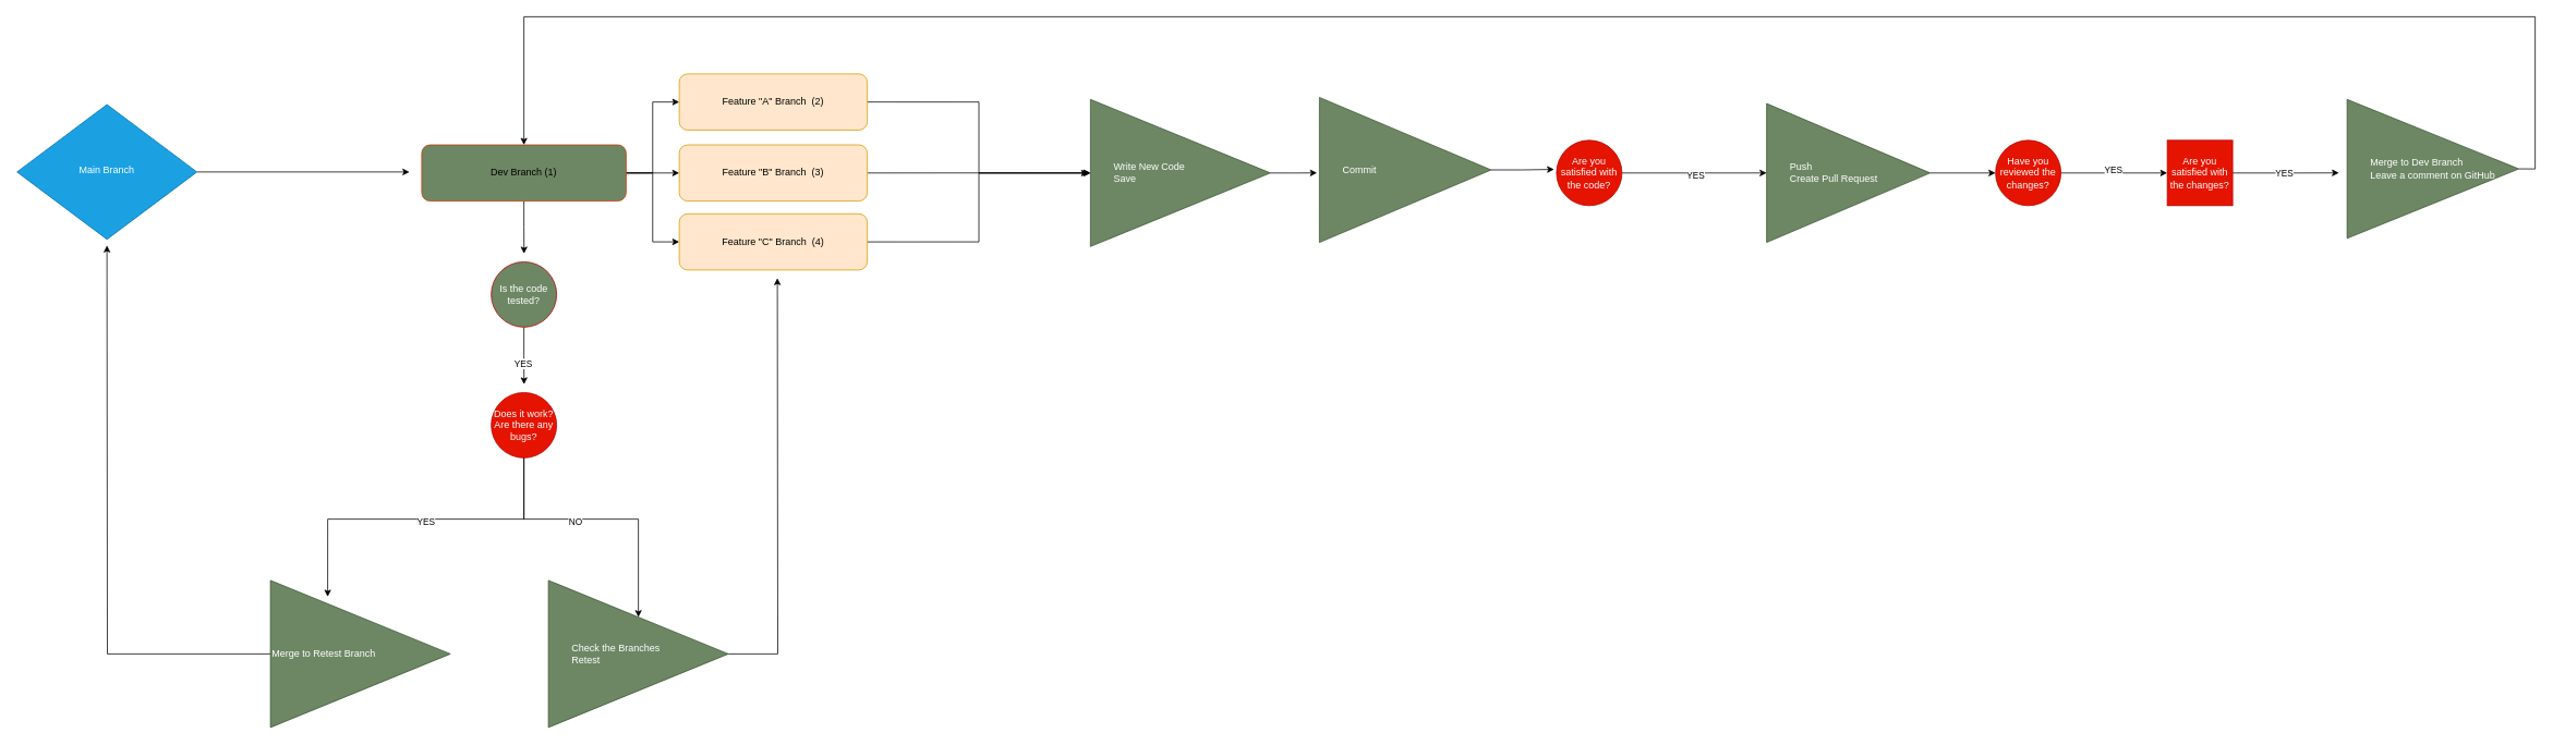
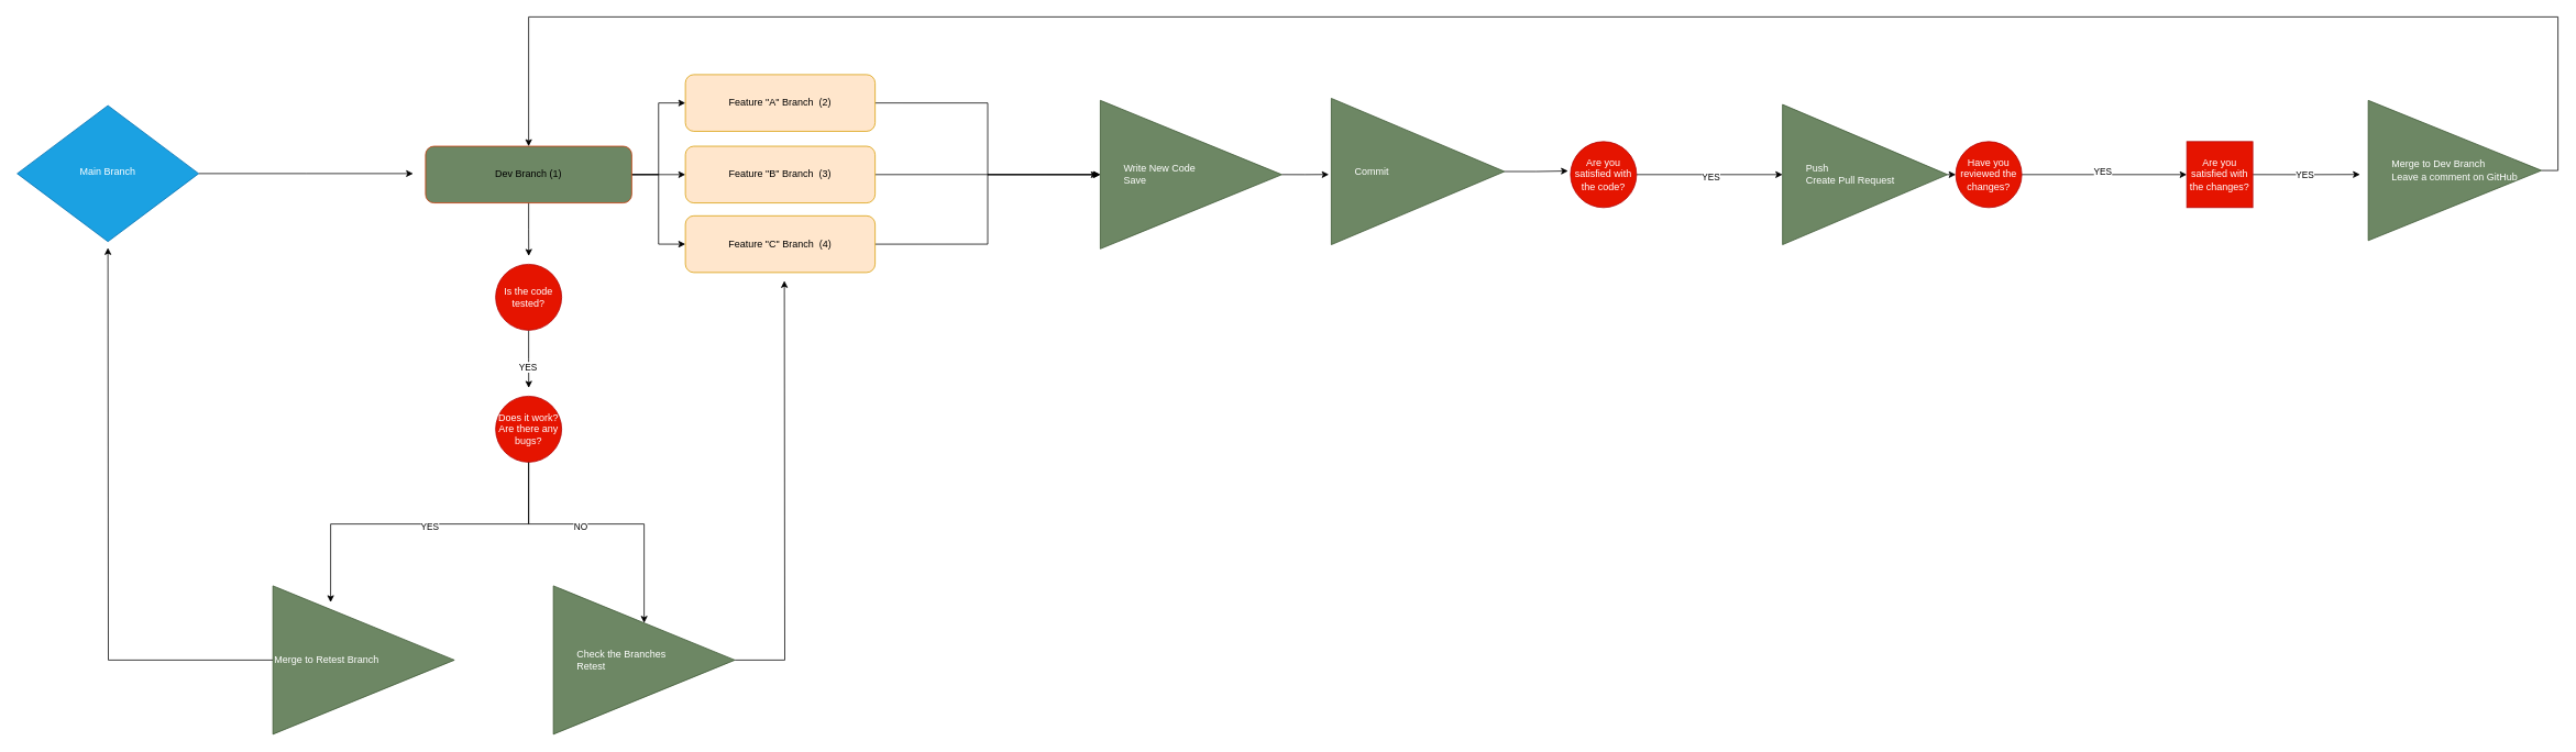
  <mxCell id="0" />
  <mxCell id="1" parent="0" />
  <mxCell id="2" style="edgeStyle=orthogonalEdgeStyle;rounded=0;orthogonalLoop=1;jettySize=auto;html=1;exitX=1;exitY=0.5;exitDx=0;exitDy=0;" edge="1" parent="1" source="3"><mxGeometry relative="1" as="geometry"><mxPoint x="500" y="210" as="targetPoint" /></mxGeometry></mxCell>
  <mxCell id="3" value="Main Branch" style="rhombus;whiteSpace=wrap;html=1;shadow=0;fontFamily=Helvetica;fontSize=12;align=center;strokeWidth=1;spacing=6;spacingTop=-4;fillColor=#1ba1e2;strokeColor=#006EAF;fontColor=#ffffff;" parent="1" vertex="1"><mxGeometry x="20" y="127.5" width="220" height="165" as="geometry" /></mxCell>
  <mxCell id="4" style="edgeStyle=orthogonalEdgeStyle;rounded=0;orthogonalLoop=1;jettySize=auto;html=1;exitX=1;exitY=0.5;exitDx=0;exitDy=0;entryX=0;entryY=0.5;entryDx=0;entryDy=0;" edge="1" parent="1" source="8" target="18"><mxGeometry relative="1" as="geometry" /></mxCell>
  <mxCell id="5" style="edgeStyle=orthogonalEdgeStyle;rounded=0;orthogonalLoop=1;jettySize=auto;html=1;exitX=1;exitY=0.5;exitDx=0;exitDy=0;entryX=0;entryY=0.5;entryDx=0;entryDy=0;" edge="1" parent="1" source="8" target="20"><mxGeometry relative="1" as="geometry" /></mxCell>
  <mxCell id="6" style="edgeStyle=orthogonalEdgeStyle;rounded=0;orthogonalLoop=1;jettySize=auto;html=1;exitX=1;exitY=0.5;exitDx=0;exitDy=0;entryX=0;entryY=0.5;entryDx=0;entryDy=0;" edge="1" parent="1" source="8" target="10"><mxGeometry relative="1" as="geometry" /></mxCell>
  <mxCell id="7" style="edgeStyle=orthogonalEdgeStyle;rounded=0;orthogonalLoop=1;jettySize=auto;html=1;exitX=0.5;exitY=1;exitDx=0;exitDy=0;" edge="1" parent="1" source="8"><mxGeometry relative="1" as="geometry"><mxPoint x="640.143" y="310" as="targetPoint" /></mxGeometry></mxCell>
  <mxCell id="8" value="Dev Branch (1)" style="rounded=1;whiteSpace=wrap;html=1;fontSize=12;glass=0;strokeWidth=1;shadow=0;fillColor=#6d8764;strokeColor=#C73500;fontColor=#000000;" parent="1" vertex="1"><mxGeometry x="515" y="176.87" width="250" height="68.75" as="geometry" /></mxCell>
  <mxCell id="9" style="edgeStyle=orthogonalEdgeStyle;rounded=0;orthogonalLoop=1;jettySize=auto;html=1;exitX=1;exitY=0.5;exitDx=0;exitDy=0;entryX=0;entryY=0.5;entryDx=0;entryDy=0;" edge="1" parent="1" source="10" target="37"><mxGeometry relative="1" as="geometry" /></mxCell>
  <mxCell id="10" value="Feature &quot;A&quot; Branch&amp;nbsp; (2)" style="rounded=1;whiteSpace=wrap;html=1;fontSize=12;glass=0;strokeWidth=1;shadow=0;fillColor=#ffe6cc;strokeColor=#d79b00;" parent="1" vertex="1"><mxGeometry x="830" y="90" width="230" height="68.75" as="geometry" /></mxCell>
  <mxCell id="11" style="edgeStyle=orthogonalEdgeStyle;rounded=0;orthogonalLoop=1;jettySize=auto;html=1;exitX=0.5;exitY=1;exitDx=0;exitDy=0;" edge="1" parent="1" source="13"><mxGeometry relative="1" as="geometry"><mxPoint x="640.143" y="470" as="targetPoint" /></mxGeometry></mxCell>
  <mxCell id="12" value="YES" style="edgeLabel;html=1;align=center;verticalAlign=middle;resizable=0;points=[];" vertex="1" connectable="0" parent="11"><mxGeometry x="0.264" y="-2" relative="1" as="geometry"><mxPoint as="offset" /></mxGeometry></mxCell>
- <mxCell id="13" value="Is the code tested?" style="ellipse;whiteSpace=wrap;html=1;rounded=1;glass=0;strokeWidth=1;shadow=0;fillColor=#6d8764;fontColor=#ffffff;strokeColor=#B20000;" vertex="1" parent="1"><mxGeometry x="600" y="320" width="80" height="80" as="geometry" /></mxCell>
+ <mxCell id="13" value="Is the code tested?" style="ellipse;whiteSpace=wrap;html=1;rounded=1;glass=0;strokeWidth=1;shadow=0;fillColor=#e51400;fontColor=#ffffff;strokeColor=#B20000;" vertex="1" parent="1"><mxGeometry x="600" y="320" width="80" height="80" as="geometry" /></mxCell>
  <mxCell id="14" style="edgeStyle=orthogonalEdgeStyle;rounded=0;orthogonalLoop=1;jettySize=auto;html=1;exitX=0.5;exitY=1;exitDx=0;exitDy=0;" edge="1" parent="1" source="16" target="41"><mxGeometry relative="1" as="geometry" /></mxCell>
  <mxCell id="15" value="NO" style="edgeLabel;html=1;align=center;verticalAlign=middle;resizable=0;points=[];" vertex="1" connectable="0" parent="14"><mxGeometry x="-0.176" y="-2" relative="1" as="geometry"><mxPoint x="-1" as="offset" /></mxGeometry></mxCell>
  <mxCell id="16" value="Does it work?&lt;div&gt;Are there any bugs?&lt;/div&gt;" style="ellipse;whiteSpace=wrap;html=1;rounded=1;glass=0;strokeWidth=1;shadow=0;fillColor=#e51400;fontColor=#ffffff;strokeColor=#B20000;" vertex="1" parent="1"><mxGeometry x="600" y="480" width="80" height="80" as="geometry" /></mxCell>
  <mxCell id="17" style="edgeStyle=orthogonalEdgeStyle;rounded=0;orthogonalLoop=1;jettySize=auto;html=1;exitX=1;exitY=0.5;exitDx=0;exitDy=0;" edge="1" parent="1" source="18"><mxGeometry relative="1" as="geometry"><mxPoint x="1330" y="211.286" as="targetPoint" /></mxGeometry></mxCell>
  <mxCell id="18" value="Feature &quot;B&quot; Branch&amp;nbsp; (3)" style="rounded=1;whiteSpace=wrap;html=1;fontSize=12;glass=0;strokeWidth=1;shadow=0;fillColor=#ffe6cc;strokeColor=#d79b00;" vertex="1" parent="1"><mxGeometry x="830" y="176.87" width="230" height="68.75" as="geometry" /></mxCell>
  <mxCell id="19" style="edgeStyle=orthogonalEdgeStyle;rounded=0;orthogonalLoop=1;jettySize=auto;html=1;exitX=1;exitY=0.5;exitDx=0;exitDy=0;entryX=0;entryY=0.5;entryDx=0;entryDy=0;" edge="1" parent="1" source="20" target="37"><mxGeometry relative="1" as="geometry" /></mxCell>
  <mxCell id="20" value="Feature &quot;C&quot; Branch&amp;nbsp; (4)" style="rounded=1;whiteSpace=wrap;html=1;fontSize=12;glass=0;strokeWidth=1;shadow=0;fillColor=#ffe6cc;strokeColor=#d79b00;" vertex="1" parent="1"><mxGeometry x="830" y="261.25" width="230" height="68.75" as="geometry" /></mxCell>
  <mxCell id="21" style="edgeStyle=orthogonalEdgeStyle;rounded=0;orthogonalLoop=1;jettySize=auto;html=1;exitX=1;exitY=0.5;exitDx=0;exitDy=0;" edge="1" parent="1" source="22"><mxGeometry relative="1" as="geometry"><mxPoint x="1900" y="206.857" as="targetPoint" /></mxGeometry></mxCell>
  <mxCell id="22" value="&lt;span style=&quot;white-space: pre;&quot;&gt;&#09;&lt;/span&gt;Commit" style="triangle;whiteSpace=wrap;html=1;fillColor=#6d8764;fontColor=#ffffff;strokeColor=#3A5431;align=left;" vertex="1" parent="1"><mxGeometry x="1613" y="118.75" width="210" height="177.5" as="geometry" /></mxCell>
  <mxCell id="23" style="edgeStyle=orthogonalEdgeStyle;rounded=0;orthogonalLoop=1;jettySize=auto;html=1;exitX=1;exitY=0.5;exitDx=0;exitDy=0;entryX=0;entryY=0.5;entryDx=0;entryDy=0;" edge="1" parent="1" source="25" target="27"><mxGeometry relative="1" as="geometry" /></mxCell>
  <mxCell id="24" value="YES" style="edgeLabel;html=1;align=center;verticalAlign=middle;resizable=0;points=[];" vertex="1" connectable="0" parent="23"><mxGeometry x="0.001" y="-3" relative="1" as="geometry"><mxPoint as="offset" /></mxGeometry></mxCell>
  <mxCell id="25" value="Are you satisfied with the code?" style="ellipse;whiteSpace=wrap;html=1;aspect=fixed;fillColor=#e51400;fontColor=#ffffff;strokeColor=#B20000;" vertex="1" parent="1"><mxGeometry x="1903" y="171.25" width="80" height="80" as="geometry" /></mxCell>
  <mxCell id="26" style="edgeStyle=orthogonalEdgeStyle;rounded=0;orthogonalLoop=1;jettySize=auto;html=1;exitX=1;exitY=0.5;exitDx=0;exitDy=0;entryX=0;entryY=0.5;entryDx=0;entryDy=0;" edge="1" parent="1" source="27" target="30"><mxGeometry relative="1" as="geometry" /></mxCell>
  <mxCell id="27" value="&lt;span style=&quot;white-space: pre;&quot;&gt;&#09;&lt;/span&gt;Push&amp;nbsp;&lt;div&gt;&lt;span style=&quot;white-space: pre;&quot;&gt;&#09;&lt;/span&gt;Create Pull Request&amp;nbsp;&lt;/div&gt;" style="triangle;whiteSpace=wrap;html=1;fillColor=#6d8764;fontColor=#ffffff;strokeColor=#3A5431;align=left;" vertex="1" parent="1"><mxGeometry x="2160" y="126.25" width="200" height="170" as="geometry" /></mxCell>
  <mxCell id="28" style="edgeStyle=orthogonalEdgeStyle;rounded=0;orthogonalLoop=1;jettySize=auto;html=1;exitX=1;exitY=0.5;exitDx=0;exitDy=0;entryX=0;entryY=0.5;entryDx=0;entryDy=0;" edge="1" parent="1" source="30" target="33"><mxGeometry relative="1" as="geometry" /></mxCell>
  <mxCell id="29" value="YES" style="edgeLabel;html=1;align=center;verticalAlign=middle;resizable=0;points=[];" vertex="1" connectable="0" parent="28"><mxGeometry x="-0.031" y="4" relative="1" as="geometry"><mxPoint as="offset" /></mxGeometry></mxCell>
- <mxCell id="30" value="Have you reviewed the changes?" style="ellipse;whiteSpace=wrap;html=1;aspect=fixed;fillColor=#e51400;fontColor=#ffffff;strokeColor=#B20000;" vertex="1" parent="1"><mxGeometry x="2440" y="171.25" width="80" height="80" as="geometry" /></mxCell>
+ <mxCell id="30" value="Have you reviewed the changes?" style="ellipse;whiteSpace=wrap;html=1;aspect=fixed;fillColor=#e51400;fontColor=#ffffff;strokeColor=#B20000;" vertex="1" parent="1"><mxGeometry x="2370" y="171.25" width="80" height="80" as="geometry" /></mxCell>
  <mxCell id="31" style="edgeStyle=orthogonalEdgeStyle;rounded=0;orthogonalLoop=1;jettySize=auto;html=1;exitX=1;exitY=0.5;exitDx=0;exitDy=0;" edge="1" parent="1" source="33"><mxGeometry relative="1" as="geometry"><mxPoint x="2860" y="211.143" as="targetPoint" /></mxGeometry></mxCell>
  <mxCell id="32" value="YES" style="edgeLabel;html=1;align=center;verticalAlign=middle;resizable=0;points=[];" vertex="1" connectable="0" parent="31"><mxGeometry x="-0.033" relative="1" as="geometry"><mxPoint as="offset" /></mxGeometry></mxCell>
  <mxCell id="33" value="Are you satisfied with the changes?" style="whiteSpace=wrap;html=1;fillColor=#e51400;fontColor=#ffffff;strokeColor=#B20000;rounded=0;" vertex="1" parent="1"><mxGeometry x="2650" y="171.25" width="80" height="80" as="geometry" /></mxCell>
  <mxCell id="34" style="edgeStyle=orthogonalEdgeStyle;rounded=0;orthogonalLoop=1;jettySize=auto;html=1;exitX=1;exitY=0.5;exitDx=0;exitDy=0;entryX=0.5;entryY=0;entryDx=0;entryDy=0;" edge="1" parent="1" source="35" target="8"><mxGeometry relative="1" as="geometry"><Array as="points"><mxPoint x="3100" y="206" /><mxPoint x="3100" y="20" /><mxPoint x="640" y="20" /></Array></mxGeometry></mxCell>
  <mxCell id="35" value="&lt;span style=&quot;white-space: pre;&quot;&gt;&#09;&lt;/span&gt;Merge to Dev Branch&lt;div&gt;&lt;span style=&quot;white-space: pre;&quot;&gt;&#09;&lt;/span&gt;Leave a comment on GitHub&lt;/div&gt;" style="triangle;whiteSpace=wrap;html=1;fillColor=#6d8764;fontColor=#ffffff;strokeColor=#3A5431;align=left;" vertex="1" parent="1"><mxGeometry x="2870" y="121.25" width="210" height="170" as="geometry" /></mxCell>
  <mxCell id="36" style="edgeStyle=orthogonalEdgeStyle;rounded=0;orthogonalLoop=1;jettySize=auto;html=1;exitX=1;exitY=0.5;exitDx=0;exitDy=0;" edge="1" parent="1" source="37"><mxGeometry relative="1" as="geometry"><mxPoint x="1610" y="211.143" as="targetPoint" /></mxGeometry></mxCell>
  <mxCell id="37" value="&lt;span style=&quot;white-space: pre;&quot;&gt;&#09;&lt;/span&gt;Write New Code&amp;nbsp;&lt;div&gt;&lt;span style=&quot;white-space: pre;&quot;&gt;&#09;&lt;/span&gt;Save&lt;/div&gt;" style="triangle;whiteSpace=wrap;html=1;fillColor=#6d8764;fontColor=#ffffff;strokeColor=#3A5431;align=left;" vertex="1" parent="1"><mxGeometry x="1333" y="121.25" width="220" height="180" as="geometry" /></mxCell>
  <mxCell id="38" style="edgeStyle=orthogonalEdgeStyle;rounded=0;orthogonalLoop=1;jettySize=auto;html=1;exitX=0;exitY=0.5;exitDx=0;exitDy=0;" edge="1" parent="1" source="39"><mxGeometry relative="1" as="geometry"><mxPoint x="130" y="300" as="targetPoint" /></mxGeometry></mxCell>
  <mxCell id="39" value="Merge to Retest Branch" style="triangle;whiteSpace=wrap;html=1;fillColor=#6d8764;fontColor=#ffffff;strokeColor=#3A5431;align=left;" vertex="1" parent="1"><mxGeometry x="330" y="710" width="220" height="180" as="geometry" /></mxCell>
  <mxCell id="40" style="edgeStyle=orthogonalEdgeStyle;rounded=0;orthogonalLoop=1;jettySize=auto;html=1;exitX=1;exitY=0.5;exitDx=0;exitDy=0;" edge="1" parent="1" source="41"><mxGeometry relative="1" as="geometry"><mxPoint x="950" y="340" as="targetPoint" /></mxGeometry></mxCell>
  <mxCell id="41" value="&lt;span style=&quot;white-space: pre;&quot;&gt;&#09;&lt;/span&gt;Check the Branches&lt;div&gt;&lt;span style=&quot;white-space: pre;&quot;&gt;&#09;&lt;/span&gt;Retest&lt;/div&gt;" style="triangle;whiteSpace=wrap;html=1;fillColor=#6d8764;fontColor=#ffffff;strokeColor=#3A5431;align=left;" vertex="1" parent="1"><mxGeometry x="670" y="710" width="220" height="180" as="geometry" /></mxCell>
  <mxCell id="42" style="edgeStyle=orthogonalEdgeStyle;rounded=0;orthogonalLoop=1;jettySize=auto;html=1;exitX=0.5;exitY=1;exitDx=0;exitDy=0;entryX=0.318;entryY=0.111;entryDx=0;entryDy=0;entryPerimeter=0;" edge="1" parent="1" source="16" target="39"><mxGeometry relative="1" as="geometry" /></mxCell>
  <mxCell id="43" value="YES" style="edgeLabel;html=1;align=center;verticalAlign=middle;resizable=0;points=[];" vertex="1" connectable="0" parent="42"><mxGeometry x="-0.049" y="2" relative="1" as="geometry"><mxPoint x="-1" as="offset" /></mxGeometry></mxCell>
